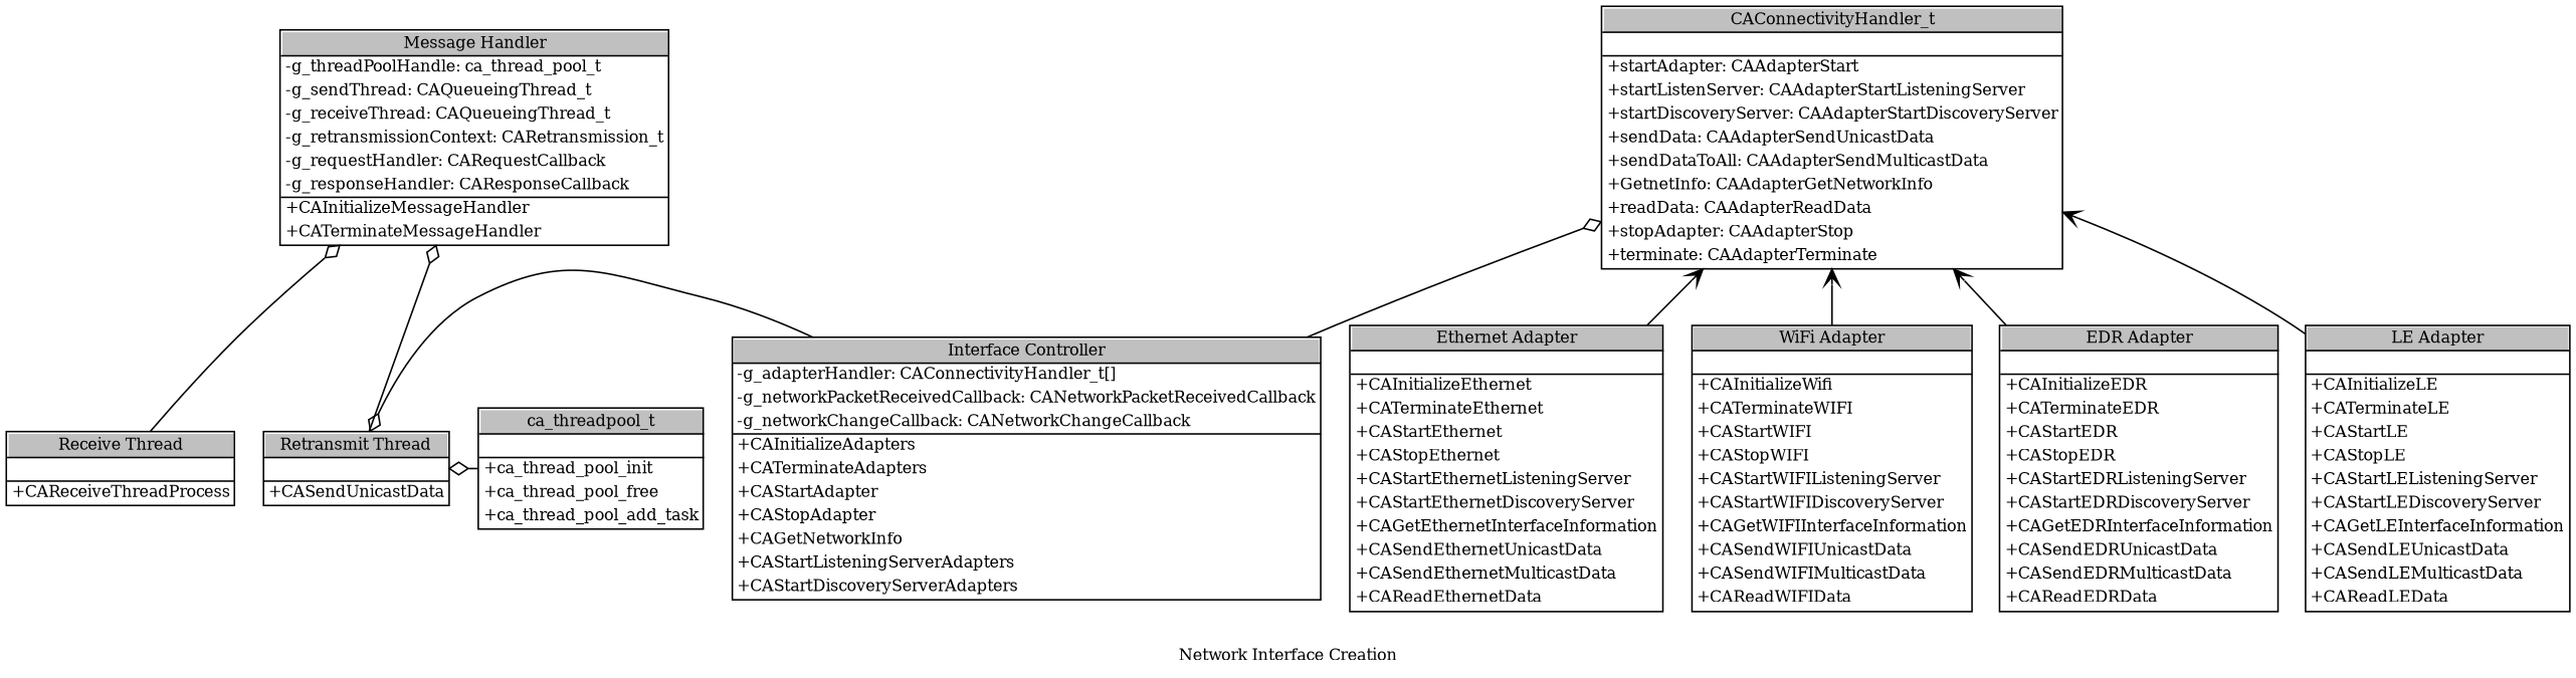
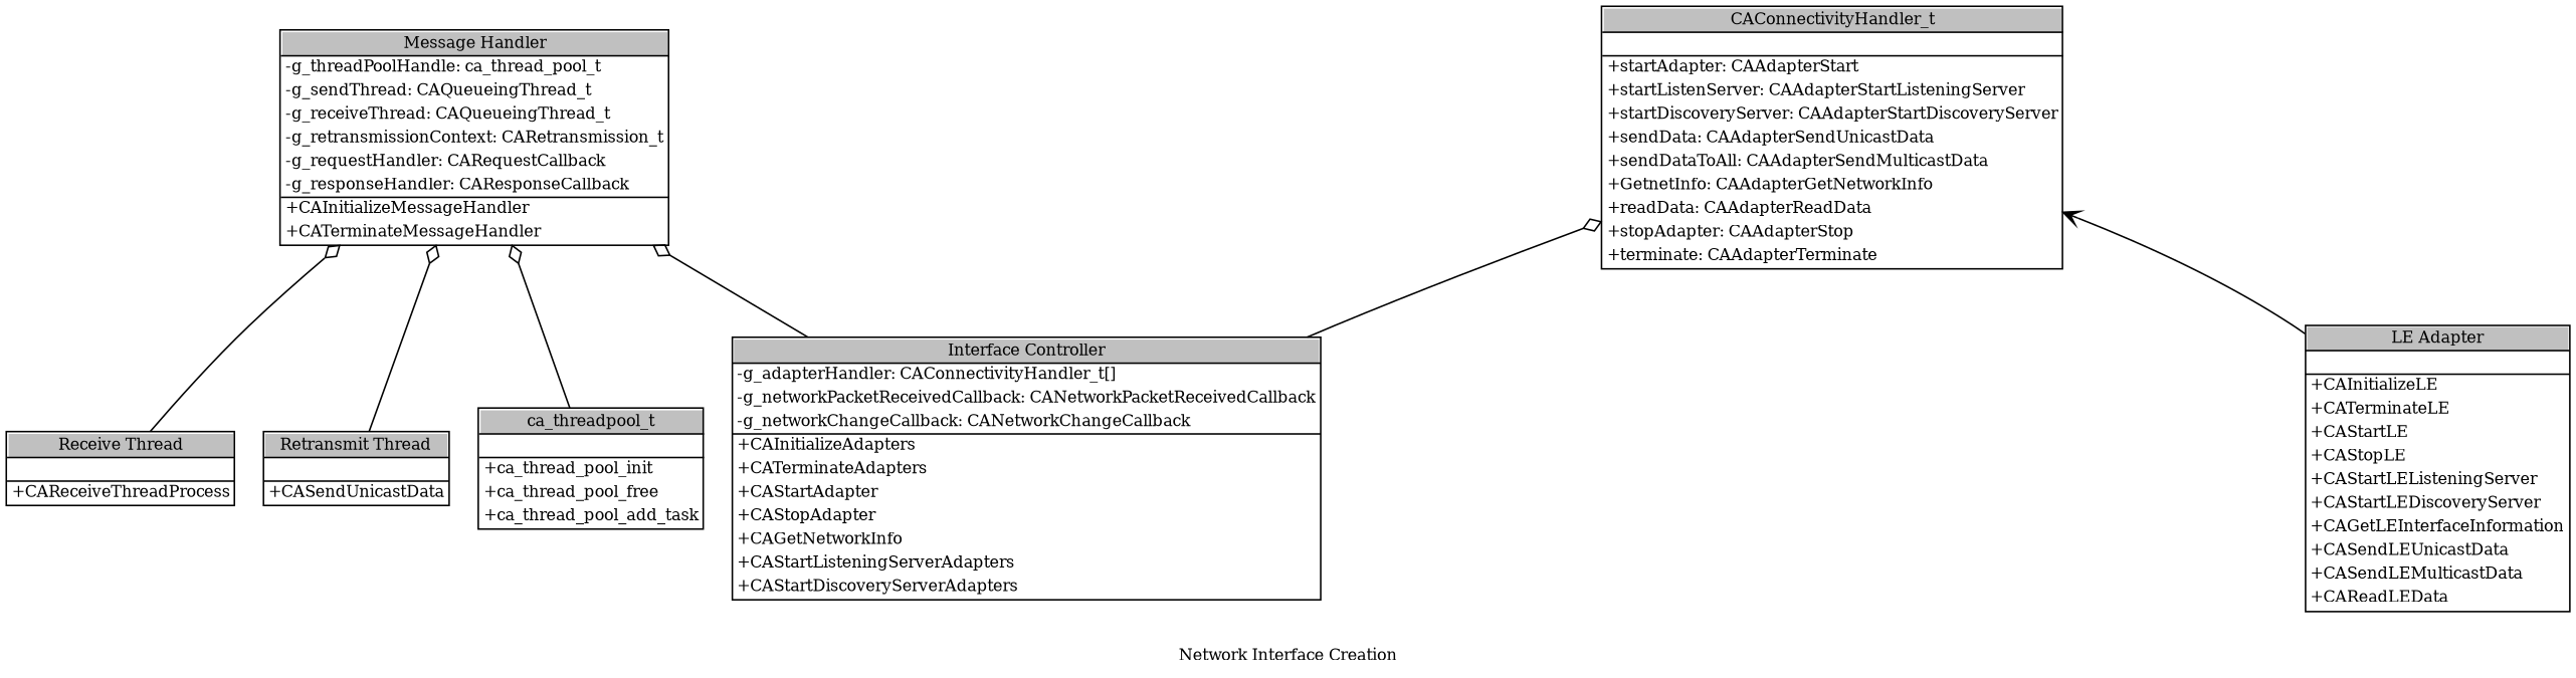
  digraph {
    fontsize=10
    label="Network Interface Creation"
    node [fontsize=10 margin=0 shape=none]
    edge [arrowtail=odiamond dir=back fontsize=10]
    n1 [label=<<table border="1" cellspacing="0" cellborder="0">                     <tr><td href="\ref ca_thread_pool_t" tooltip="ca_threadpool_t" bgcolor="gray">ca_threadpool_t</td></tr>                     <hr/>                     <tr><td> </td></tr>                     <hr/>                     <tr><td align="left" href="\ref ca_thread_pool_init()" tooltip="+ca_thread_pool_init">+ca_thread_pool_init</td></tr>                     <tr><td align="left" href="\ref ca_thread_pool_free()" tooltip="+ca_thread_pool_free">+ca_thread_pool_free</td></tr>                     <tr><td align="left" href="\ref ca_thread_pool_add_task()" tooltip="+ca_thread_pool_add_task">+ca_thread_pool_add_task</td></tr>                 </table>>]
    n2 [label=<<table border="1" cellspacing="0" cellborder="0">                     <tr><td href="\ref CAReceiveThreadProcess()" tooltip="Receive Thread" bgcolor="gray">Receive Thread</td></tr>                     <hr/>                     <tr><td> </td></tr>                     <hr/>                     <tr><td align="left" href="\ref CAReceiveThreadProcess()" tooltip="+CAReceiveThreadProcess">+CAReceiveThreadProcess</td></tr>                 </table>>]
    n3 [label=<<table border="1" cellspacing="0" cellborder="0">                     <tr><td href="\ref CASendUnicastData()" tooltip="Retransmit Thread" bgcolor="gray">Retransmit Thread</td></tr>                     <hr/>                     <tr><td> </td></tr>                     <hr/>                     <tr><td align="left" href="\ref CASendUnicastData()" tooltip="+CASendUnicastData">+CASendUnicastData</td></tr>                 </table>>]
    n4 [label=<<table border="1" cellspacing="0" cellborder="0">                     <tr><td href="\ref CAInitializeAdapters()" tooltip="Interface Controller" bgcolor="gray">Interface Controller</td></tr>                     <hr/>                     <tr><td align="left" href="\ref g_adapterHandler" tooltip="-g_adapterHandler: CAConnectivityHandler_t[]">-g_adapterHandler: CAConnectivityHandler_t[]</td></tr>                     <tr><td align="left" href="\ref g_networkPacketReceivedCallback" tooltip="-g_networkPacketReceivedCallback: CANetworkPacketReceivedCallback">-g_networkPacketReceivedCallback: CANetworkPacketReceivedCallback</td></tr>                      <tr><td align="left" href="\ref g_networkChangeCallback" tooltip="-g_networkChangeCallback: CANetworkChangeCallback">-g_networkChangeCallback: CANetworkChangeCallback</td></tr>                     <hr/>                     <tr><td align="left" href="\ref CAInitializeAdapters()" tooltip="+CAInitializeAdapters">+CAInitializeAdapters</td></tr>                     <tr><td align="left" href="\ref CATerminateAdapters()" tooltip="+CATerminateAdapters">+CATerminateAdapters</td></tr>                     <tr><td align="left" href="\ref CAStartAdapter()" tooltip="+CAStartAdapter">+CAStartAdapter</td></tr>                     <tr><td align="left" href="\ref CAStopAdapter()" tooltip="+CAStopAdapter">+CAStopAdapter</td></tr>                     <tr><td align="left" href="\ref CAGetNetworkInfo()" tooltip="+CAGetNetworkInfo">+CAGetNetworkInfo</td></tr>                     <tr><td align="left" href="\ref CAStartListeningServerAdapters()" tooltip="+CAStartListeningServerAdapters">+CAStartListeningServerAdapters</td></tr>                     <tr><td align="left" href="\ref CAStartDiscoveryServerAdapters()" tooltip="+CAStartDiscoveryServerAdapters">+CAStartDiscoveryServerAdapters</td></tr>                 </table>>]
    n5 [label=<<table border="1" cellspacing="0" cellborder="0">                     <tr><td port="a" tooltip="Message Handler" bgcolor="gray">Message Handler</td></tr>                     <hr/>                     <tr><td align="left" href="\ref g_threadPoolHandle" tooltip="-g_threadPoolHandle: ca_thread_pool_t">-g_threadPoolHandle: ca_thread_pool_t</td></tr>                     <tr><td align="left" href="\ref g_sendThread" tooltip="-g_sendThread: CAQueueingThread_t">-g_sendThread: CAQueueingThread_t</td></tr>                     <tr><td align="left" href="\ref g_receiveThread" tooltip="-g_receiveThread: CAQueueingThread_t">-g_receiveThread: CAQueueingThread_t</td></tr>                     <tr><td align="left" href="\ref g_retransmissionContext" tooltip="-g_retransmissionContext: CARetransmission_t">-g_retransmissionContext: CARetransmission_t</td></tr>                     <tr><td align="left" href="\ref g_requestHandler" tooltip="-g_requestHandler: CARequestCallback">-g_requestHandler: CARequestCallback</td></tr>                     <tr><td align="left" href="\ref g_responseHandler" tooltip="-g_responseHandler: CAResponseCallback">-g_responseHandler: CAResponseCallback</td></tr>                     <hr/>                     <tr><td align="left" href="\ref CAInitializeMessageHandler()" tooltip="+CAInitializeMessageHandler">+CAInitializeMessageHandler</td></tr>                     <tr><td align="left" href="\ref CATerminateMessageHandler()" tooltip="+CATerminateMessageHandler">+CATerminateMessageHandler</td></tr>                 </table>>]
    n6 [label=<<table border="1" cellspacing="0" cellborder="0">                     <tr><td href="\ref CAConnectivityHandler_t" tooltip="CAConnectivityHandler_t" bgcolor="gray">CAConnectivityHandler_t</td></tr>                     <hr/>                     <tr><td> </td></tr>                     <hr/>                     <tr><td align="left" href="\ref CAConnectivityHandler_t::startAdapter" tooltip="+startAdapter: CAAdapterStart">+startAdapter: CAAdapterStart</td></tr>                     <tr><td align="left" href="\ref CAConnectivityHandler_t::startListenServer" tooltip="+startListenServer: CAAdapterStartListeningServer">+startListenServer: CAAdapterStartListeningServer</td></tr>                     <tr><td align="left" href="\ref CAConnectivityHandler_t::startDiscoveryServer" tooltip="+startDiscoveryServer: CAAdapterStartDiscoveryServer">+startDiscoveryServer: CAAdapterStartDiscoveryServer</td></tr>                     <tr><td align="left" href="\ref CAConnectivityHandler_t::sendData" tooltip="+sendData: CAAdapterSendUnicastData">+sendData: CAAdapterSendUnicastData</td></tr>                     <tr><td align="left" href="\ref CAConnectivityHandler_t::sendDataToAll" tooltip="+sendDataToAll: CAAdapterSendMulticastData">+sendDataToAll: CAAdapterSendMulticastData</td></tr>                     <tr><td align="left" href="\ref CAConnectivityHandler_t::GetnetInfo" tooltip="+GetnetInfo: CAAdapterGetNetworkInfo">+GetnetInfo: CAAdapterGetNetworkInfo</td></tr>                     <tr><td align="left" href="\ref CAConnectivityHandler_t::readData" tooltip="+readData: CAAdapterReadData">+readData: CAAdapterReadData</td></tr>                     <tr><td align="left" href="\ref CAConnectivityHandler_t::stopAdapter" tooltip="+stopAdapter: CAAdapterStop">+stopAdapter: CAAdapterStop</td></tr>                     <tr><td align="left" href="\ref CAConnectivityHandler_t::terminate" tooltip="+terminate: CAAdapterTerminate">+terminate: CAAdapterTerminate</td></tr>                 </table>>]
-   n7 [label=<<table border="1" cellspacing="0" cellborder="0">                     <tr><td href="\ref CAInitializeEthernet" tooltip="Ethernet Adapter" bgcolor="gray">Ethernet Adapter</td></tr>                     <hr/>                     <tr><td> </td></tr>                     <hr/>                     <tr><td align="left" href="\ref CAInitializeEthernet" tooltip="+CAInitializeEthernet">+CAInitializeEthernet</td></tr>                     <tr><td align="left" href="\ref CATerminateEthernet()" tooltip="+CATerminateEthernet">+CATerminateEthernet</td></tr>                     <tr><td align="left" href="\ref CAStartEthernet()" tooltip="+CAStartEthernet">+CAStartEthernet</td></tr>                     <tr><td align="left" href="\ref CAStopEthernet()" tooltip="+CAStopEthernet">+CAStopEthernet</td></tr>                     <tr><td align="left" href="\ref CAStartEthernetListeningServer()" tooltip="+CAStartEthernetListeningServer">+CAStartEthernetListeningServer</td></tr>                     <tr><td align="left" href="\ref CAStartEthernetDiscoveryServer()" tooltip="+CAStartEthernetDiscoveryServer">+CAStartEthernetDiscoveryServer</td></tr>                     <tr><td align="left" href="\ref CAGetEthernetInterfaceInformation" tooltip="+CAGetEthernetInterfaceInformation">+CAGetEthernetInterfaceInformation</td></tr>                     <tr><td align="left" href="\ref CASendEthernetUnicastData()" tooltip="+CASendEthernetUnicastData">+CASendEthernetUnicastData</td></tr>                     <tr><td align="left" href="\ref CASendEthernetMulticastData()" tooltip="+CASendEthernetMulticastData">+CASendEthernetMulticastData</td></tr>                     <tr><td align="left" href="\ref CAReadEthernetData()" tooltip="+CAReadEthernetData">+CAReadEthernetData</td></tr>                 </table>>]
-   n8 [label=<<table border="1" cellspacing="0" cellborder="0">                     <tr><td href="\ref CAInitializeWifi" tooltip="WiFi Adapter" bgcolor="gray">WiFi Adapter</td></tr>                     <hr/>                     <tr><td> </td></tr>                     <hr/>                     <tr><td align="left" href="\ref CAInitializeWifi()" tooltip="+CAInitializeWifi">+CAInitializeWifi</td></tr>                     <tr><td align="left" href="\ref CATerminateWIFI()" tooltip="+CATerminateWIFI">+CATerminateWIFI</td></tr>                     <tr><td align="left" href="\ref CAStartWIFI()" tooltip="+CAStartWIFI">+CAStartWIFI</td></tr>                     <tr><td align="left" href="\ref CAStopWIFI()" tooltip="+CAStopWIFI">+CAStopWIFI</td></tr>                     <tr><td align="left" href="\ref CAStartWIFIListeningServer()" tooltip="+CAStartWIFIListeningServer">+CAStartWIFIListeningServer</td></tr>                     <tr><td align="left" href="\ref CAStartWIFIDiscoveryServer()" tooltip="+CAStartWIFIDiscoveryServer">+CAStartWIFIDiscoveryServer</td></tr>                     <tr><td align="left" href="\ref CAGetWIFIInterfaceInformation()" tooltip="+CAGetWIFIInterfaceInformation">+CAGetWIFIInterfaceInformation</td></tr>                     <tr><td align="left" href="\ref CASendWIFIUnicastData()" tooltip="+CASendWIFIUnicastData">+CASendWIFIUnicastData</td></tr>                     <tr><td align="left" href="\ref CASendWIFIMulticastData()" tooltip="+CASendWIFIMulticastData">+CASendWIFIMulticastData</td></tr>                     <tr><td align="left" href="\ref CAReadWIFIData()" tooltip="+CAReadWIFIData">+CAReadWIFIData</td></tr>                 </table>>]
-   n9 [label=<<table border="1" cellspacing="0" cellborder="0">                     <tr><td href="\ref CAInitializeEDR" tooltip="EDR Adapter" bgcolor="gray">EDR Adapter</td></tr>                     <hr/>                     <tr><td> </td></tr>                     <hr/>                     <tr><td align="left" href="\ref CAInitializeEDR" tooltip="+CAInitializeEDR">+CAInitializeEDR</td></tr>                     <tr><td align="left" href="\ref CATerminateEDR()" tooltip="+CATerminateEDR">+CATerminateEDR</td></tr>                     <tr><td align="left" href="\ref CAStartEDR()" tooltip="+CAStartEDR">+CAStartEDR</td></tr>                     <tr><td align="left" href="\ref CAStopEDR()" tooltip="+CAStopEDR">+CAStopEDR</td></tr>                     <tr><td align="left" href="\ref CAStartEDRListeningServer()" tooltip="+CAStartEDRListeningServer">+CAStartEDRListeningServer</td></tr>                     <tr><td align="left" href="\ref CAStartEDRDiscoveryServer()" tooltip="+CAStartEDRDiscoveryServer">+CAStartEDRDiscoveryServer</td></tr>                     <tr><td align="left" href="\ref CAGetEDRInterfaceInformation" tooltip="+CAGetEDRInterfaceInformation">+CAGetEDRInterfaceInformation</td></tr>                     <tr><td align="left" href="\ref CASendEDRUnicastData()" tooltip="+CASendEDRUnicastData">+CASendEDRUnicastData</td></tr>                     <tr><td align="left" href="\ref CASendEDRMulticastData()" tooltip="+CASendEDRMulticastData">+CASendEDRMulticastData</td></tr>                     <tr><td align="left" href="\ref CAReadEDRData()" tooltip="+CAReadEDRData">+CAReadEDRData</td></tr>                 </table>>]
    n10 [label=<<table border="1" cellspacing="0" cellborder="0">                     <tr><td href="\ref CAInitializeLE" tooltip="LE Adapter" bgcolor="gray">LE Adapter</td></tr>                     <hr/>                     <tr><td> </td></tr>                     <hr/>                     <tr><td align="left" href="\ref CAInitializeLE()" tooltip="+CAInitializeLE">+CAInitializeLE</td></tr>                     <tr><td align="left" href="\ref CATerminateLE()" tooltip="+CATerminateLE">+CATerminateLE</td></tr>                     <tr><td align="left" href="\ref CAStartLE()" tooltip="+CAStartLE">+CAStartLE</td></tr>                     <tr><td align="left" href="\ref CAStopLE" tooltip="+CAStopLE">+CAStopLE</td></tr>                     <tr><td align="left" href="\ref CAStartLEListeningServer()" tooltip="+CAStartLEListeningServer">+CAStartLEListeningServer</td></tr>                     <tr><td align="left" href="\ref CAStartLEDiscoveryServer()" tooltip="+CAStartLEDiscoveryServer">+CAStartLEDiscoveryServer</td></tr>                     <tr><td align="left" href="\ref CAGetLEInterfaceInformation()" tooltip="+CAGetLEInterfaceInformation">+CAGetLEInterfaceInformation</td></tr>                     <tr><td align="left" href="\ref CASendLEUnicastData()" tooltip="+CASendLEUnicastData">+CASendLEUnicastData</td></tr>                     <tr><td align="left" href="\ref CASendLEMulticastData()" tooltip="+CASendLEMulticastData">+CASendLEMulticastData</td></tr>                     <tr><td align="left" href="\ref CAReadLEData()" tooltip="+CAReadLEData">+CAReadLEData</td></tr>                 </table>>]
    subgraph sub_1 {
      rank=same
      n1
      n2
      n3
      n4
    }
    n2 -> n3 [style=invis]
    n4 -> n2 [style=invis]
-   n3 -> n1
+   n5 -> n1
    n5 -> n2
    n5 -> n3
-   n3 -> n4
+   n5 -> n4
    n6 -> n4
-   n6 -> n7 [arrowtail=open]
-   n6 -> n8 [arrowtail=open]
-   n6 -> n9 [arrowtail=open]
    n6 -> n10 [arrowtail=open]
  }
